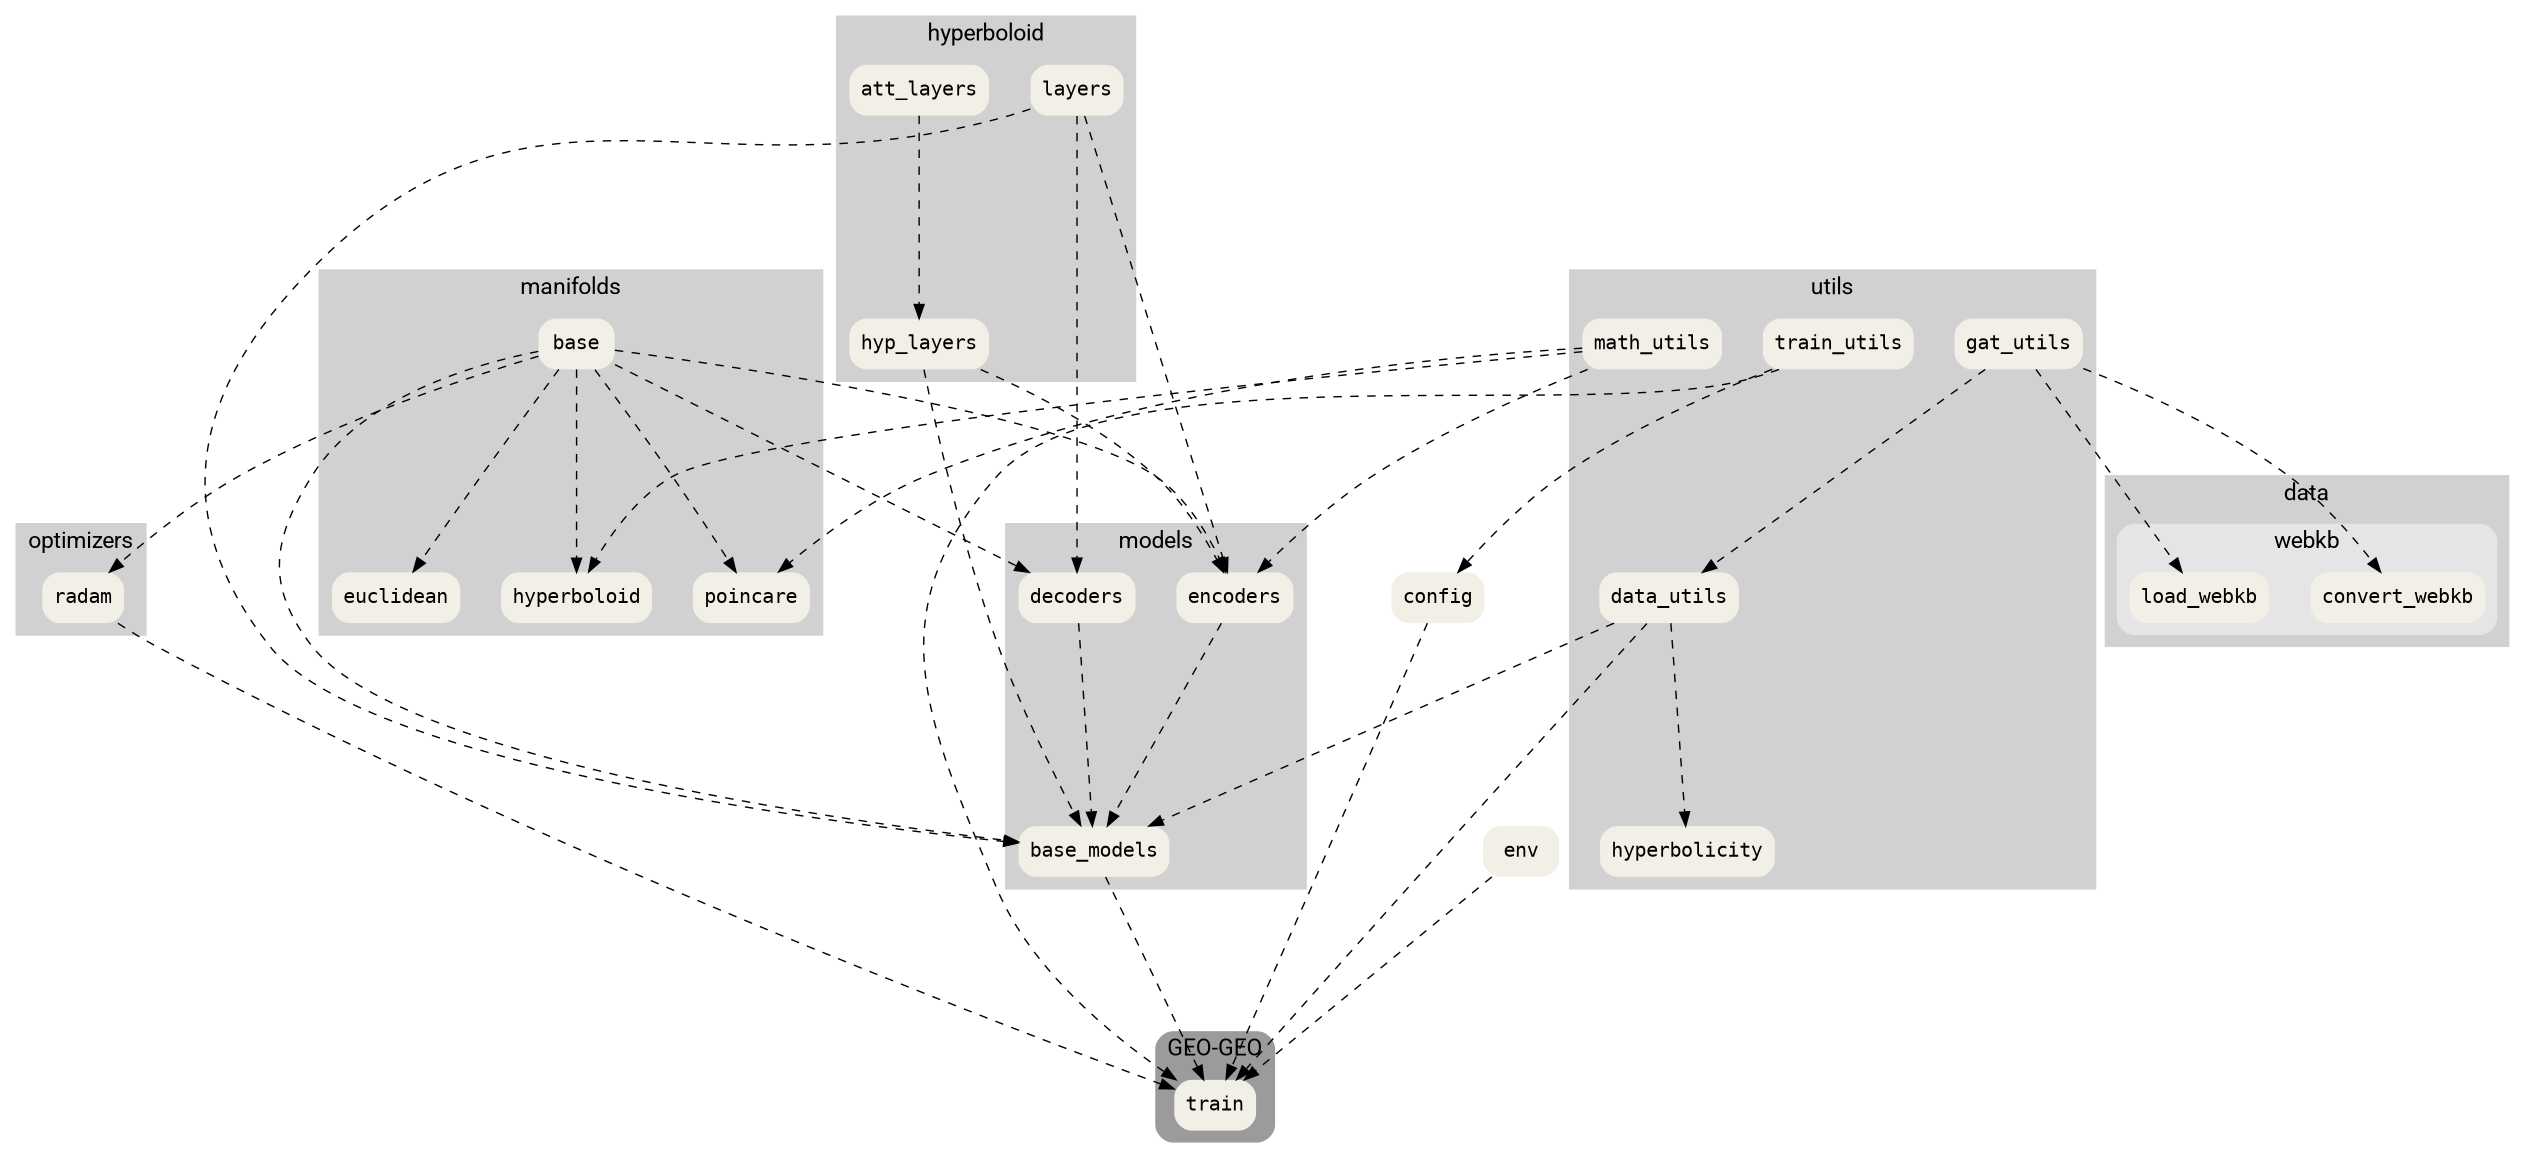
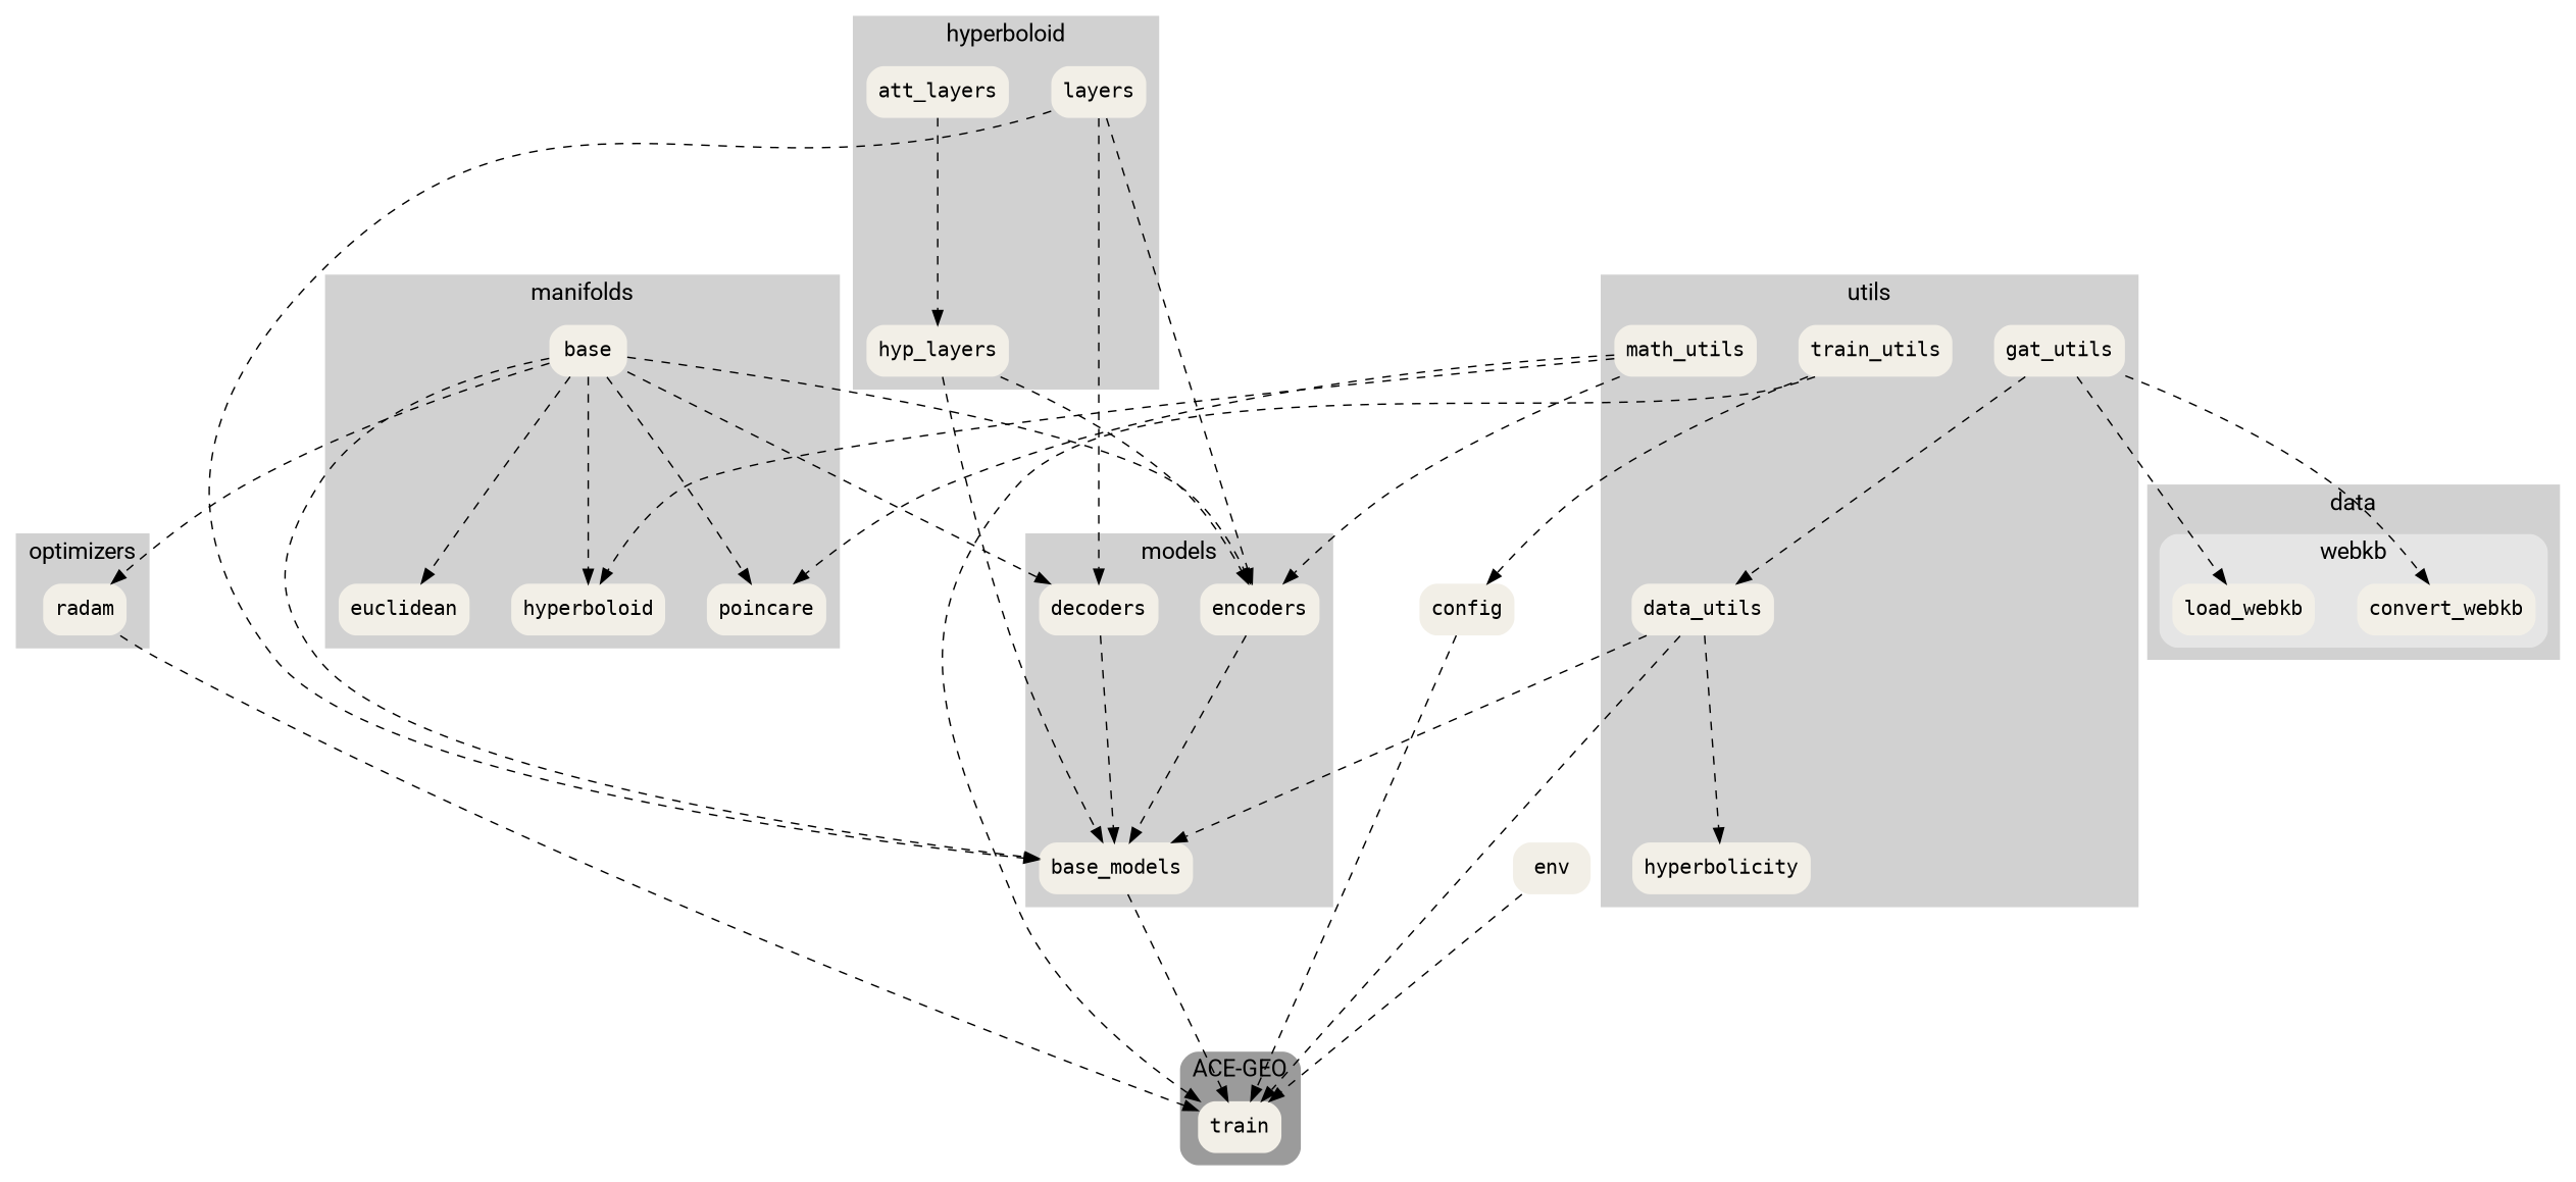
  strict digraph {
    clusterrank=local
    color="#D1D1D1"
    fontcolor="#000000"
    fontname=Roboto
    fontsize=16
    nodesep=0.4
    rank=same
    rankdir=TB
    ranksep=2
    shape=tab
    splines=true
    style="filled,bold"
    node [color=none fillcolor="#F2EFE7" fontname=Consolas fontsize=14 shape=box style="filled,dashed,bold,rounded"]
    edge [arrowtail=dot style=dashed]
    train
    convert_webkb
    load_webkb
    att_layers
    hyp_layers
    layers
    base
    euclidean
    hyperboloid
    poincare
    base_models
    decoders
    encoders
    radam
    data_utils
    gat_utils
    hyperbolicity
    math_utils
    train_utils
    config
    env
    subgraph cluster_1 {
      color="#9b9b9b"
-     label="GEO-GEO"
+     label="ACE-GEO"
      style="rounded,filled"
      train
    }
    subgraph cluster_2 {
      label=data
      subgraph cluster_3 {
        color="#e5e5e5"
        label=webkb
        style="rounded,filled"
        convert_webkb
        load_webkb
      }
    }
    subgraph cluster_4 {
      label=hyperboloid
      att_layers
      hyp_layers
      layers
    }
    subgraph cluster_5 {
      label=manifolds
      base
      euclidean
      hyperboloid
      poincare
    }
    subgraph cluster_6 {
      label=models
      base_models
      decoders
      encoders
    }
    subgraph cluster_7 {
      label=optimizers
      radam
    }
    subgraph cluster_8 {
      label=utils
      data_utils
      gat_utils
      hyperbolicity
      math_utils
      train_utils
    }
    att_layers -> hyp_layers
    hyp_layers -> base_models
    hyp_layers -> encoders
    layers -> base_models
    layers -> decoders
    layers -> encoders
    base -> euclidean
    base -> hyperboloid
    base -> poincare
    base -> base_models
    base -> decoders
    base -> encoders
    base -> radam
    base_models -> train
    decoders -> base_models
    encoders -> base_models
    radam -> train
    data_utils -> train
    data_utils -> base_models
    data_utils -> hyperbolicity
    gat_utils -> convert_webkb
    gat_utils -> load_webkb
    gat_utils -> data_utils
    math_utils -> hyperboloid
    math_utils -> poincare
    math_utils -> encoders
    train_utils -> train
    train_utils -> config
    config -> train
    env -> train
  }
